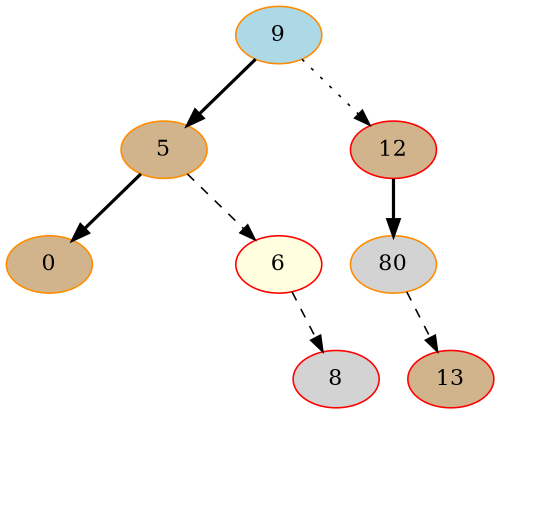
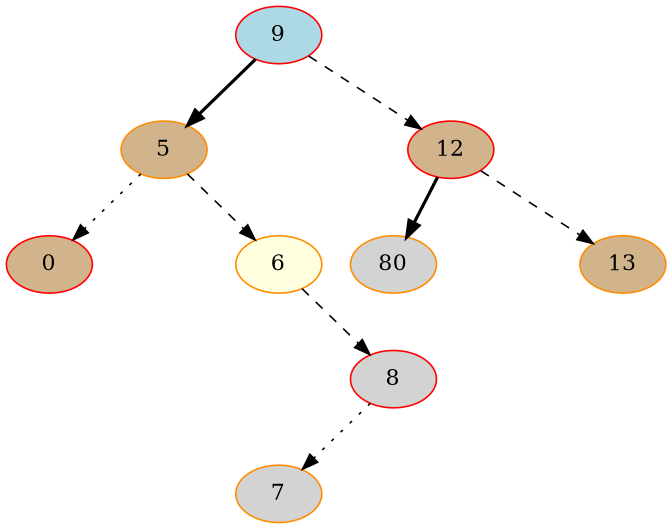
  digraph {
    node [style=filled]
    edge [style=invis]
-   9 [color=darkorange fillcolor=lightblue]
+   9 [color=red fillcolor=lightblue]
    5 [color=darkorange fillcolor=tan]
    I0 [style=invis]
    12 [color=red fillcolor=tan]
-   0 [color=darkorange fillcolor=tan]
+   0 [color=red fillcolor=tan]
    I1 [style=invis]
-   6 [color=red fillcolor=lightyellow]
+   6 [color=darkorange fillcolor=lightyellow]
    n8 [color=darkorange fillcolor=lightgrey label=80]
    I6 [style=invis]
-   13 [color=red fillcolor=tan]
+   13 [color=darkorange fillcolor=tan]
    I2 [style=invis]
    I3 [style=invis]
    8 [color=red fillcolor=lightgrey]
+   7 [color=darkorange fillcolor=lightgrey]
    I4 [style=invis]
    I5 [style=invis]
    9 -> 5 [style=bold]
    9 -> I0
-   9 -> 12 [style=dotted]
-   5 -> 0 [style=bold]
+   9 -> 12 [style=dashed]
+   5 -> 0 [style=dotted]
    5 -> I1
    5 -> 6 [style=dashed]
    12 -> n8 [style=bold]
    12 -> I6
-   n8 -> 13 [style=dashed]
+   12 -> 13 [style=dashed]
    6 -> I2
    6 -> I3
    6 -> 8 [style=dashed]
+   8 -> 7 [style=dotted]
    8 -> I4
    8 -> I5
  }
